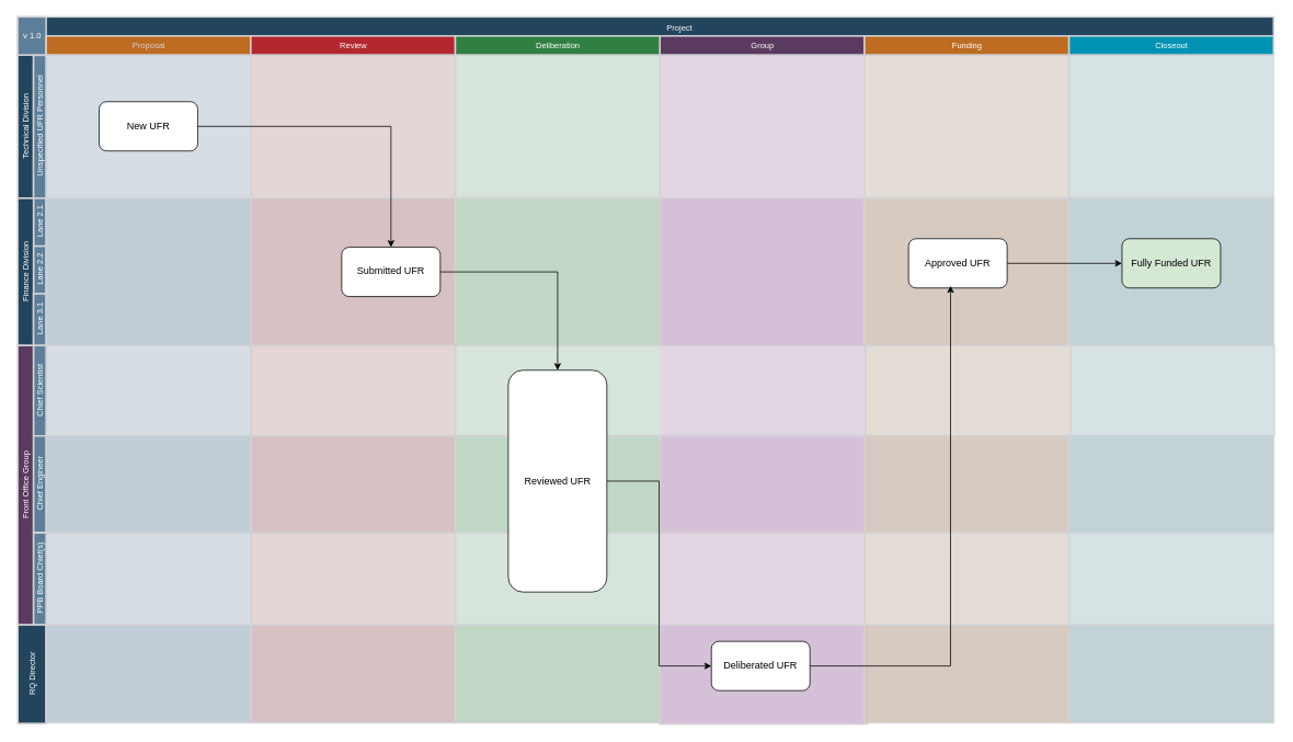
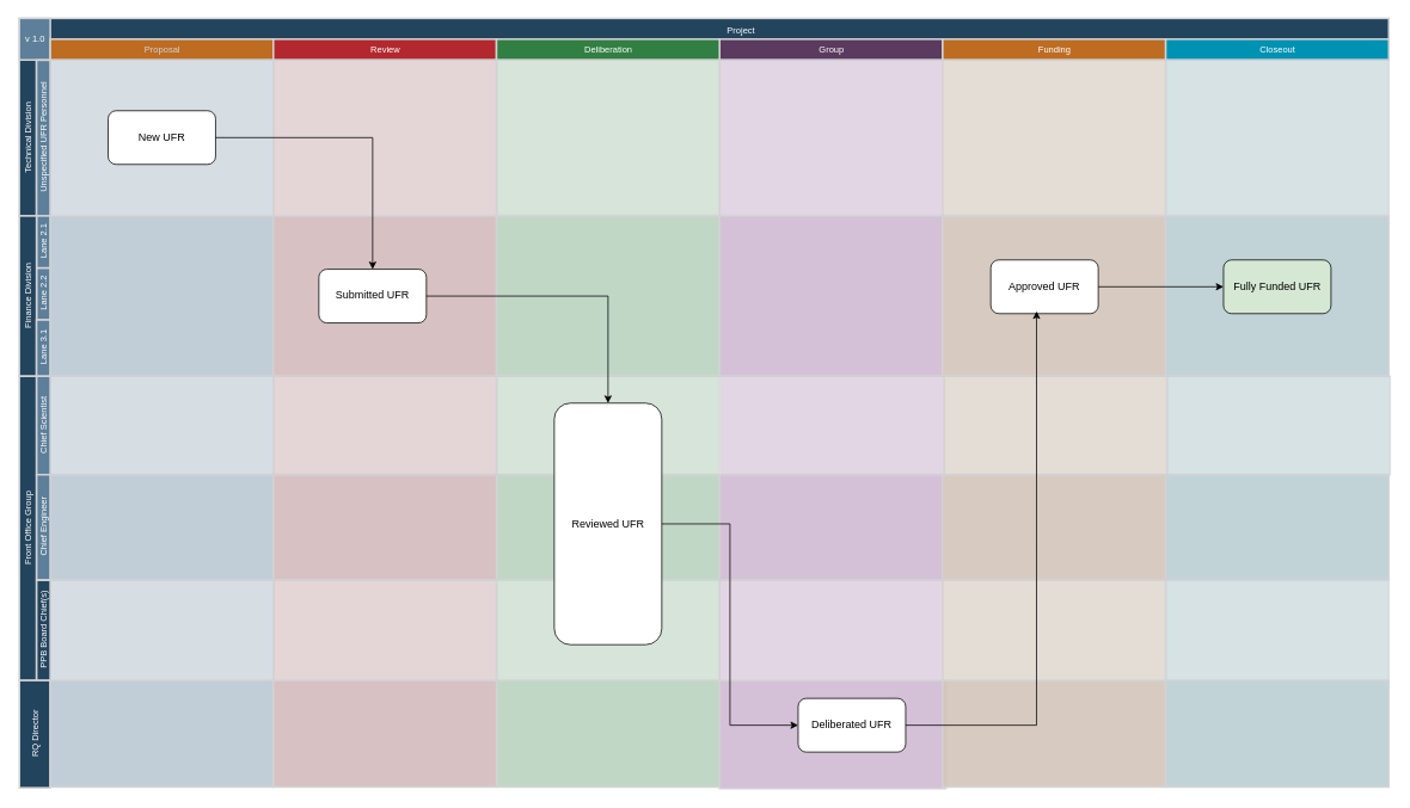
  <mxCell id="0" />
  <mxCell id="1" parent="0" />
  <mxCell id="2" value="Project&#10;" style="strokeColor=#d3d3d5;fillColor=#23445D;fontSize=10;strokeWidth=2;fontFamily=Helvetica;html=1;fontColor=#FFFFFF;fontStyle=0;spacingBottom=8;spacingRight=0;spacingLeft=83;" parent="1" vertex="1"><mxGeometry x="20.56" y="20" width="1528.762" height="46.486" as="geometry" /></mxCell>
  <mxCell id="3" value="Technical Division" style="strokeColor=#d3d3d5;fillColor=#23445D;fontSize=10;strokeWidth=2;horizontal=0;fontFamily=Helvetica;html=1;fontColor=#FFFFFF;fontStyle=0" parent="1" vertex="1"><mxGeometry x="20.56" y="66.486" width="19.254" height="174.324" as="geometry" /></mxCell>
  <mxCell id="4" value="v 1.0" style="strokeColor=#d3d3d5;fillColor=#5d7f99;fontSize=10;strokeWidth=2;fontFamily=Helvetica;html=1;labelBackgroundColor=none;fontColor=#FFFFFF;" parent="1" vertex="1"><mxGeometry x="20.56" y="20" width="34.657" height="46.486" as="geometry" /></mxCell>
  <mxCell id="5" value="Unspecified UFR Personnel" style="strokeColor=#d3d3d5;fillColor=#5d7f99;fontSize=10;strokeWidth=2;horizontal=0;fontFamily=Helvetica;html=1;labelBackgroundColor=none;fontColor=#FFFFFF;" parent="1" vertex="1"><mxGeometry x="39.817" y="66.716" width="15.408" height="174.092" as="geometry" /></mxCell>
  <mxCell id="6" value="Lane 2.2" style="strokeColor=#d3d3d5;fillColor=#5d7f99;fontSize=10;strokeWidth=2;horizontal=0;fontFamily=Helvetica;html=1;labelBackgroundColor=none;fontColor=#FFFFFF;" parent="1" vertex="1"><mxGeometry x="39.814" y="298.919" width="15.403" height="58.108" as="geometry" /></mxCell>
  <mxCell id="7" value="Lane 2.1" style="strokeColor=#d3d3d5;fillColor=#5d7f99;fontSize=10;strokeWidth=2;horizontal=0;fontFamily=Helvetica;html=1;labelBackgroundColor=none;fontColor=#FFFFFF;" parent="1" vertex="1"><mxGeometry x="39.814" y="240.811" width="15.403" height="58.108" as="geometry" /></mxCell>
  <mxCell id="8" value="Finance Division" style="strokeColor=#d3d3d5;fillColor=#23445D;fontSize=10;strokeWidth=2;horizontal=0;fontFamily=Helvetica;html=1;fontColor=#FFFFFF;fontStyle=0" parent="1" vertex="1"><mxGeometry x="20.56" y="240.81" width="19.25" height="179.19" as="geometry" /></mxCell>
  <mxCell id="9" value="Lane 3.1" style="strokeColor=#d3d3d5;fillColor=#5d7f99;fontSize=10;strokeWidth=2;horizontal=0;fontFamily=Helvetica;html=1;labelBackgroundColor=none;fontColor=#FFFFFF;" parent="1" vertex="1"><mxGeometry x="39.81" y="357.03" width="15.4" height="62.97" as="geometry" /></mxCell>
- <mxCell id="10" value="Front Office Group" style="strokeColor=#d3d3d5;fillColor=#5a3a5e;fontSize=10;strokeWidth=2;horizontal=0;fontFamily=Helvetica;html=1;fontColor=#FFFFFF;fontStyle=0;" parent="1" vertex="1"><mxGeometry x="20.56" y="420" width="19.25" height="340" as="geometry" /></mxCell>
+ <mxCell id="10" value="Front Office Group" style="strokeColor=#d3d3d5;fillColor=#23445D;fontSize=10;strokeWidth=2;horizontal=0;fontFamily=Helvetica;html=1;fontColor=#FFFFFF;fontStyle=0" parent="1" vertex="1"><mxGeometry x="20.56" y="420" width="19.25" height="340" as="geometry" /></mxCell>
  <mxCell id="11" value="" style="group;fontSize=10;strokeColor=#d3d3d5;fontColor=#d3d3d5;container=0;" parent="1" vertex="1" connectable="0"><mxGeometry x="55.217" y="43.243" width="249.017" height="23.243" as="geometry" /></mxCell>
  <mxCell id="12" value="Chief Scientist" style="strokeColor=#d3d3d5;fillColor=#5d7f99;fontSize=10;strokeWidth=2;horizontal=0;fontFamily=Helvetica;html=1;labelBackgroundColor=none;fontColor=#FFFFFF;" vertex="1" parent="1"><mxGeometry x="39.94" y="420" width="15.4" height="111.35" as="geometry" /></mxCell>
  <mxCell id="13" value="Chief Engineer" style="strokeColor=#d3d3d5;fillColor=#5d7f99;fontSize=10;strokeWidth=2;horizontal=0;fontFamily=Helvetica;html=1;labelBackgroundColor=none;fontColor=#FFFFFF;" vertex="1" parent="1"><mxGeometry x="39.94" y="530" width="15.4" height="117.57" as="geometry" /></mxCell>
- <mxCell id="14" value="PPB Board Chief(s)" style="strokeColor=#d3d3d5;fillColor=#5d7f99;fontSize=10;strokeWidth=2;horizontal=0;fontFamily=Helvetica;html=1;labelBackgroundColor=none;fontColor=#FFFFFF;" vertex="1" parent="1"><mxGeometry x="39.94" y="648" width="15.4" height="112" as="geometry" /></mxCell>
+ <mxCell id="14" value="PPB Board Chief(s)" style="strokeColor=#d3d3d5;fillColor=#23445d;fontSize=10;strokeWidth=2;horizontal=0;fontFamily=Helvetica;html=1;labelBackgroundColor=none;fontColor=#FFFFFF;" vertex="1" parent="1"><mxGeometry x="39.94" y="648" width="15.4" height="112" as="geometry" /></mxCell>
  <mxCell id="15" value="RQ Director" style="strokeColor=#d3d3d5;fillColor=#23445D;fontSize=10;strokeWidth=2;horizontal=0;fontFamily=Helvetica;html=1;fontColor=#FFFFFF;fontStyle=0" vertex="1" parent="1"><mxGeometry x="20.69" y="760" width="34.31" height="120" as="geometry" /></mxCell>
  <mxCell id="16" value="" style="group;fontSize=10;strokeColor=#5a3a5e;" vertex="1" connectable="0" parent="1"><mxGeometry x="802.269" y="43.243" width="249.017" height="23.243" as="geometry" /></mxCell>
  <mxCell id="17" value="Group" style="strokeColor=#d3d3d5;fillColor=#5a3a5e;fontSize=10;strokeWidth=2;fontFamily=Helvetica;html=1;labelBackgroundColor=none;fontColor=#FFFFFF;" vertex="1" parent="16"><mxGeometry width="249.017" height="23.243" as="geometry" /></mxCell>
  <mxCell id="18" value="Funding" style="strokeColor=#d3d3d5;fillColor=#BD6C22;fontSize=10;strokeWidth=2;fontFamily=Helvetica;html=1;labelBackgroundColor=none;fontColor=#FFFFFF;" vertex="1" parent="16"><mxGeometry x="249.017" width="249.017" height="23.243" as="geometry" /></mxCell>
  <mxCell id="19" value="Closeout" style="strokeColor=#d3d3d5;fillColor=#0092b3;fontSize=10;strokeWidth=2;fontFamily=Helvetica;html=1;labelBackgroundColor=none;fontColor=#FFFFFF;" vertex="1" parent="16"><mxGeometry x="498.034" width="249.017" height="23.243" as="geometry" /></mxCell>
  <mxCell id="20" value="Proposal" style="strokeColor=#d3d3d5;fillColor=#bd6c22;fontSize=10;strokeWidth=2;fontFamily=Helvetica;html=1;labelBackgroundColor=none;fontColor=#d3d3d5;" parent="1" vertex="1"><mxGeometry x="55.217" y="43.243" width="249.017" height="23.243" as="geometry" /></mxCell>
  <mxCell id="21" value="Review" style="strokeColor=#d3d3d5;fillColor=#b3282e;fontSize=10;strokeWidth=2;fontFamily=Helvetica;html=1;labelBackgroundColor=none;fontColor=#FFFFFF;" parent="1" vertex="1"><mxGeometry x="304.234" y="43.243" width="249.017" height="23.243" as="geometry" /></mxCell>
  <mxCell id="22" value="Deliberation" style="strokeColor=#d3d3d5;fillColor=#317f42;fontSize=10;strokeWidth=2;fontFamily=Helvetica;html=1;labelBackgroundColor=none;fontColor=#FFFFFF;" parent="1" vertex="1"><mxGeometry x="553.251" y="43.243" width="249.017" height="23.243" as="geometry" /></mxCell>
  <mxCell id="23" value="" style="group" vertex="1" connectable="0" parent="1"><mxGeometry x="55.22" y="66.49" width="1494.23" height="173.51" as="geometry" /></mxCell>
  <mxCell id="24" value="" style="strokeColor=#d3d3d5;fillColor=#bbc8d3;fontSize=10;strokeWidth=2;fontFamily=Helvetica;html=1;opacity=60;" parent="23" vertex="1"><mxGeometry width="249.017" height="173.51" as="geometry" /></mxCell>
  <mxCell id="25" value="" style="strokeColor=#d3d3d5;fillColor=#d3bbbc;fontSize=10;strokeWidth=2;fontFamily=Helvetica;html=1;opacity=60;" parent="23" vertex="1"><mxGeometry x="249.017" width="249.145" height="173.51" as="geometry" /></mxCell>
  <mxCell id="26" value="" style="strokeColor=#d3d3d5;fillColor=#bbd3c0;fontSize=10;strokeWidth=2;fontFamily=Helvetica;html=1;opacity=60;" parent="23" vertex="1"><mxGeometry x="498.034" width="249.145" height="173.51" as="geometry" /></mxCell>
  <mxCell id="27" value="" style="strokeColor=#d3d3d5;fillColor=#d0bbd3;fontSize=10;strokeWidth=2;fontFamily=Helvetica;html=1;opacity=60;" vertex="1" parent="23"><mxGeometry x="747.051" width="249.017" height="173.51" as="geometry" /></mxCell>
  <mxCell id="28" value="" style="strokeColor=#d3d3d5;fillColor=#d3c6bb;fontSize=10;strokeWidth=2;fontFamily=Helvetica;html=1;opacity=60;" vertex="1" parent="23"><mxGeometry x="996.068" width="249.145" height="173.51" as="geometry" /></mxCell>
  <mxCell id="29" value="" style="strokeColor=#d3d3d5;fillColor=#bbcfd3;fontSize=10;strokeWidth=2;fontFamily=Helvetica;html=1;opacity=60;" vertex="1" parent="23"><mxGeometry x="1245.085" width="249.145" height="173.51" as="geometry" /></mxCell>
  <mxCell id="30" value="New UFR" style="rounded=1;whiteSpace=wrap;html=1;" vertex="1" parent="23"><mxGeometry x="64.51" y="56.76" width="120" height="60" as="geometry" /></mxCell>
  <mxCell id="31" value="" style="group" vertex="1" connectable="0" parent="1"><mxGeometry x="55.22" y="240.81" width="1494.1" height="179.19" as="geometry" /></mxCell>
  <mxCell id="32" value="" style="strokeColor=#d3d3d5;fillColor=#bbc8d3;fontSize=10;strokeWidth=2;fontFamily=Helvetica;html=1;opacity=90;" parent="31" vertex="1"><mxGeometry width="249.017" height="179.19" as="geometry" /></mxCell>
  <mxCell id="33" value="" style="strokeColor=#d3d3d5;fillColor=#d3bbbc;fontSize=10;strokeWidth=2;fontFamily=Helvetica;html=1;opacity=90;" parent="31" vertex="1"><mxGeometry x="249.017" width="249.017" height="179.19" as="geometry" /></mxCell>
  <mxCell id="34" value="" style="strokeColor=#d3d3d5;fillColor=#bbd3c0;fontSize=10;strokeWidth=2;fontFamily=Helvetica;html=1;opacity=90;" parent="31" vertex="1"><mxGeometry x="498.033" width="249.017" height="179.19" as="geometry" /></mxCell>
  <mxCell id="35" value="" style="strokeColor=#d3d3d5;fillColor=#d0bbd3;fontSize=10;strokeWidth=2;fontFamily=Helvetica;html=1;opacity=90;" vertex="1" parent="31"><mxGeometry x="747.05" width="249.017" height="179.19" as="geometry" /></mxCell>
  <mxCell id="36" value="" style="strokeColor=#d3d3d5;fillColor=#d3c6bb;fontSize=10;strokeWidth=2;fontFamily=Helvetica;html=1;opacity=90;" vertex="1" parent="31"><mxGeometry x="996.067" width="249.017" height="179.19" as="geometry" /></mxCell>
  <mxCell id="37" value="" style="strokeColor=#d3d3d5;fillColor=#bbcfd3;fontSize=10;strokeWidth=2;fontFamily=Helvetica;html=1;opacity=90;" vertex="1" parent="31"><mxGeometry x="1245.083" width="249.017" height="179.19" as="geometry" /></mxCell>
- <mxCell id="38" value="Submitted UFR" style="rounded=1;whiteSpace=wrap;html=1;" vertex="1" parent="31"><mxGeometry x="359.78" y="59.59" width="120" height="60" as="geometry" /></mxCell>
+ <mxCell id="38" value="Submitted UFR" style="rounded=1;whiteSpace=wrap;html=1;" vertex="1" parent="31"><mxGeometry x="299.78" y="59.59" width="120" height="60" as="geometry" /></mxCell>
  <mxCell id="39" style="edgeStyle=orthogonalEdgeStyle;rounded=0;orthogonalLoop=1;jettySize=auto;html=1;exitX=1;exitY=0.5;exitDx=0;exitDy=0;" edge="1" parent="31" source="40" target="41"><mxGeometry relative="1" as="geometry" /></mxCell>
  <mxCell id="40" value="Approved UFR" style="rounded=1;whiteSpace=wrap;html=1;" vertex="1" parent="31"><mxGeometry x="1049.78" y="49.19" width="120" height="60" as="geometry" /></mxCell>
  <mxCell id="41" value="Fully Funded UFR" style="rounded=1;whiteSpace=wrap;html=1;fillColor=#d5e8d4;" vertex="1" parent="31"><mxGeometry x="1309.59" y="49.19" width="120" height="60" as="geometry" /></mxCell>
  <mxCell id="42" value="" style="group" vertex="1" connectable="0" parent="1"><mxGeometry x="55.34" y="530" width="1493.98" height="117.57" as="geometry" /></mxCell>
  <mxCell id="43" value="" style="strokeColor=#d3d3d5;fillColor=#bbc8d3;fontSize=10;strokeWidth=2;fontFamily=Helvetica;html=1;opacity=90;" vertex="1" parent="42"><mxGeometry width="249.018" height="117.57" as="geometry" /></mxCell>
  <mxCell id="44" value="" style="strokeColor=#d3d3d5;fillColor=#d3bbbc;fontSize=10;strokeWidth=2;fontFamily=Helvetica;html=1;opacity=90;" vertex="1" parent="42"><mxGeometry x="249.018" width="249.018" height="117.57" as="geometry" /></mxCell>
  <mxCell id="45" value="" style="strokeColor=#d3d3d5;fillColor=#bbd3c0;fontSize=10;strokeWidth=2;fontFamily=Helvetica;html=1;opacity=90;" vertex="1" parent="42"><mxGeometry x="498.036" width="249.018" height="117.57" as="geometry" /></mxCell>
  <mxCell id="46" value="" style="strokeColor=#d3d3d5;fillColor=#d0bbd3;fontSize=10;strokeWidth=2;fontFamily=Helvetica;html=1;opacity=90;" vertex="1" parent="42"><mxGeometry x="746.926" width="249.018" height="117.57" as="geometry" /></mxCell>
  <mxCell id="47" value="" style="strokeColor=#d3d3d5;fillColor=#d3c6bb;fontSize=10;strokeWidth=2;fontFamily=Helvetica;html=1;opacity=90;" vertex="1" parent="42"><mxGeometry x="995.944" width="249.018" height="117.57" as="geometry" /></mxCell>
  <mxCell id="48" value="" style="strokeColor=#d3d3d5;fillColor=#bbcfd3;fontSize=10;strokeWidth=2;fontFamily=Helvetica;html=1;opacity=90;" vertex="1" parent="42"><mxGeometry x="1244.962" width="249.018" height="117.57" as="geometry" /></mxCell>
  <mxCell id="49" value="" style="group" vertex="1" connectable="0" parent="1"><mxGeometry x="55.34" y="647.57" width="1493.98" height="115.43" as="geometry" /></mxCell>
  <mxCell id="50" value="" style="strokeColor=#d3d3d5;fillColor=#bbc8d3;fontSize=10;strokeWidth=2;fontFamily=Helvetica;html=1;opacity=60;" vertex="1" parent="49"><mxGeometry width="249.018" height="112.43" as="geometry" /></mxCell>
  <mxCell id="51" value="" style="strokeColor=#d3d3d5;fillColor=#d3bbbc;fontSize=10;strokeWidth=2;fontFamily=Helvetica;html=1;opacity=60;" vertex="1" parent="49"><mxGeometry x="249.018" width="249.018" height="112.43" as="geometry" /></mxCell>
  <mxCell id="52" value="" style="strokeColor=#d3d3d5;fillColor=#bbd3c0;fontSize=10;strokeWidth=2;fontFamily=Helvetica;html=1;opacity=60;" vertex="1" parent="49"><mxGeometry x="498.036" width="249.018" height="112.43" as="geometry" /></mxCell>
  <mxCell id="53" value="" style="strokeColor=#d3d3d5;fillColor=#d0bbd3;fontSize=10;strokeWidth=2;fontFamily=Helvetica;html=1;opacity=60;" vertex="1" parent="49"><mxGeometry x="746.926" width="249.018" height="112.43" as="geometry" /></mxCell>
  <mxCell id="54" value="" style="strokeColor=#d3d3d5;fillColor=#d3c6bb;fontSize=10;strokeWidth=2;fontFamily=Helvetica;html=1;opacity=60;" vertex="1" parent="49"><mxGeometry x="995.944" width="249.018" height="112.43" as="geometry" /></mxCell>
  <mxCell id="55" value="" style="strokeColor=#d3d3d5;fillColor=#bbcfd3;fontSize=10;strokeWidth=2;fontFamily=Helvetica;html=1;opacity=60;" vertex="1" parent="49"><mxGeometry x="1244.962" width="249.018" height="112.43" as="geometry" /></mxCell>
  <mxCell id="56" value="" style="group" vertex="1" connectable="0" parent="1"><mxGeometry x="55.34" y="760" width="1493.98" height="120.86" as="geometry" /></mxCell>
  <mxCell id="57" value="" style="strokeColor=#d3d3d5;fillColor=#bbc8d3;fontSize=10;strokeWidth=2;fontFamily=Helvetica;html=1;opacity=90;" vertex="1" parent="56"><mxGeometry y="0.004" width="249.018" height="119.094" as="geometry" /></mxCell>
  <mxCell id="58" value="" style="strokeColor=#d3d3d5;fillColor=#d3bbbc;fontSize=10;strokeWidth=2;fontFamily=Helvetica;html=1;opacity=90;" vertex="1" parent="56"><mxGeometry x="249.018" y="0.004" width="249.018" height="119.094" as="geometry" /></mxCell>
  <mxCell id="59" value="" style="strokeColor=#d3d3d5;fillColor=#bbd3c0;fontSize=10;strokeWidth=2;fontFamily=Helvetica;html=1;opacity=90;" vertex="1" parent="56"><mxGeometry x="498.036" y="0.004" width="249.018" height="119.094" as="geometry" /></mxCell>
  <mxCell id="60" value="" style="strokeColor=#d3d3d5;fillColor=#d0bbd3;fontSize=10;strokeWidth=2;fontFamily=Helvetica;html=1;opacity=90;" vertex="1" parent="56"><mxGeometry x="746.927" width="252.73" height="120.86" as="geometry" /></mxCell>
  <mxCell id="61" value="" style="strokeColor=#d3d3d5;fillColor=#d3c6bb;fontSize=10;strokeWidth=2;fontFamily=Helvetica;html=1;opacity=90;" vertex="1" parent="56"><mxGeometry x="995.944" y="0.004" width="249.018" height="119.094" as="geometry" /></mxCell>
  <mxCell id="62" value="" style="strokeColor=#d3d3d5;fillColor=#bbcfd3;fontSize=10;strokeWidth=2;fontFamily=Helvetica;html=1;opacity=90;" vertex="1" parent="56"><mxGeometry x="1244.962" y="0.004" width="249.018" height="119.094" as="geometry" /></mxCell>
- <mxCell id="63" value="Deliberated UFR" style="rounded=1;whiteSpace=wrap;html=1;" vertex="1" parent="56"><mxGeometry x="809.66" y="20" width="120" height="60" as="geometry" /></mxCell>
+ <mxCell id="63" value="Deliberated UFR" style="rounded=1;whiteSpace=wrap;html=1;" vertex="1" parent="56"><mxGeometry x="834.66" y="20" width="120" height="60" as="geometry" /></mxCell>
  <mxCell id="64" value="" style="strokeColor=#d3d3d5;fillColor=#bbc8d3;fontSize=10;strokeWidth=2;fontFamily=Helvetica;html=1;opacity=60;" parent="1" vertex="1"><mxGeometry x="55.34" y="420" width="249.02" height="110" as="geometry" /></mxCell>
  <mxCell id="65" value="" style="strokeColor=#d3d3d5;fillColor=#d3bbbc;fontSize=10;strokeWidth=2;fontFamily=Helvetica;html=1;opacity=60;fontStyle=4" parent="1" vertex="1"><mxGeometry x="304.24" y="420" width="249.02" height="110" as="geometry" /></mxCell>
  <mxCell id="66" value="" style="strokeColor=#d3d3d5;fillColor=#bbd3c0;fontSize=10;strokeWidth=2;fontFamily=Helvetica;html=1;opacity=60;fontStyle=4" parent="1" vertex="1"><mxGeometry x="553.25" y="420" width="249.02" height="110" as="geometry" /></mxCell>
  <mxCell id="67" value="" style="strokeColor=#d3d3d5;fillColor=#d0bbd3;fontSize=10;strokeWidth=2;fontFamily=Helvetica;html=1;opacity=60;" vertex="1" parent="1"><mxGeometry x="803.8" y="420" width="249.02" height="110" as="geometry" /></mxCell>
  <mxCell id="68" value="" style="strokeColor=#d3d3d5;fillColor=#d3c6bb;fontSize=10;strokeWidth=2;fontFamily=Helvetica;html=1;opacity=60;fontStyle=4" vertex="1" parent="1"><mxGeometry x="1052.82" y="420" width="249.02" height="110" as="geometry" /></mxCell>
  <mxCell id="69" value="" style="strokeColor=#d3d3d5;fillColor=#bbcfd3;fontSize=10;strokeWidth=2;fontFamily=Helvetica;html=1;opacity=60;fontStyle=4" vertex="1" parent="1"><mxGeometry x="1301.83" y="420" width="249.02" height="110" as="geometry" /></mxCell>
  <mxCell id="70" style="edgeStyle=orthogonalEdgeStyle;rounded=0;orthogonalLoop=1;jettySize=auto;html=1;exitX=1;exitY=0.5;exitDx=0;exitDy=0;entryX=0;entryY=0.5;entryDx=0;entryDy=0;" edge="1" parent="1" source="71" target="63"><mxGeometry relative="1" as="geometry" /></mxCell>
  <mxCell id="71" value="Reviewed UFR" style="rounded=1;whiteSpace=wrap;html=1;" vertex="1" parent="1"><mxGeometry x="617.76" y="450" width="120" height="270" as="geometry" /></mxCell>
  <mxCell id="72" style="edgeStyle=orthogonalEdgeStyle;rounded=0;orthogonalLoop=1;jettySize=auto;html=1;" edge="1" parent="1" source="30" target="38"><mxGeometry relative="1" as="geometry" /></mxCell>
  <mxCell id="73" style="edgeStyle=orthogonalEdgeStyle;rounded=0;orthogonalLoop=1;jettySize=auto;html=1;exitX=1;exitY=0.5;exitDx=0;exitDy=0;" edge="1" parent="1" source="38" target="71"><mxGeometry relative="1" as="geometry" /></mxCell>
  <mxCell id="74" style="edgeStyle=orthogonalEdgeStyle;rounded=0;orthogonalLoop=1;jettySize=auto;html=1;exitX=1;exitY=0.5;exitDx=0;exitDy=0;entryX=0.426;entryY=0.956;entryDx=0;entryDy=0;entryPerimeter=0;" edge="1" parent="1" source="63" target="40"><mxGeometry relative="1" as="geometry" /></mxCell>
